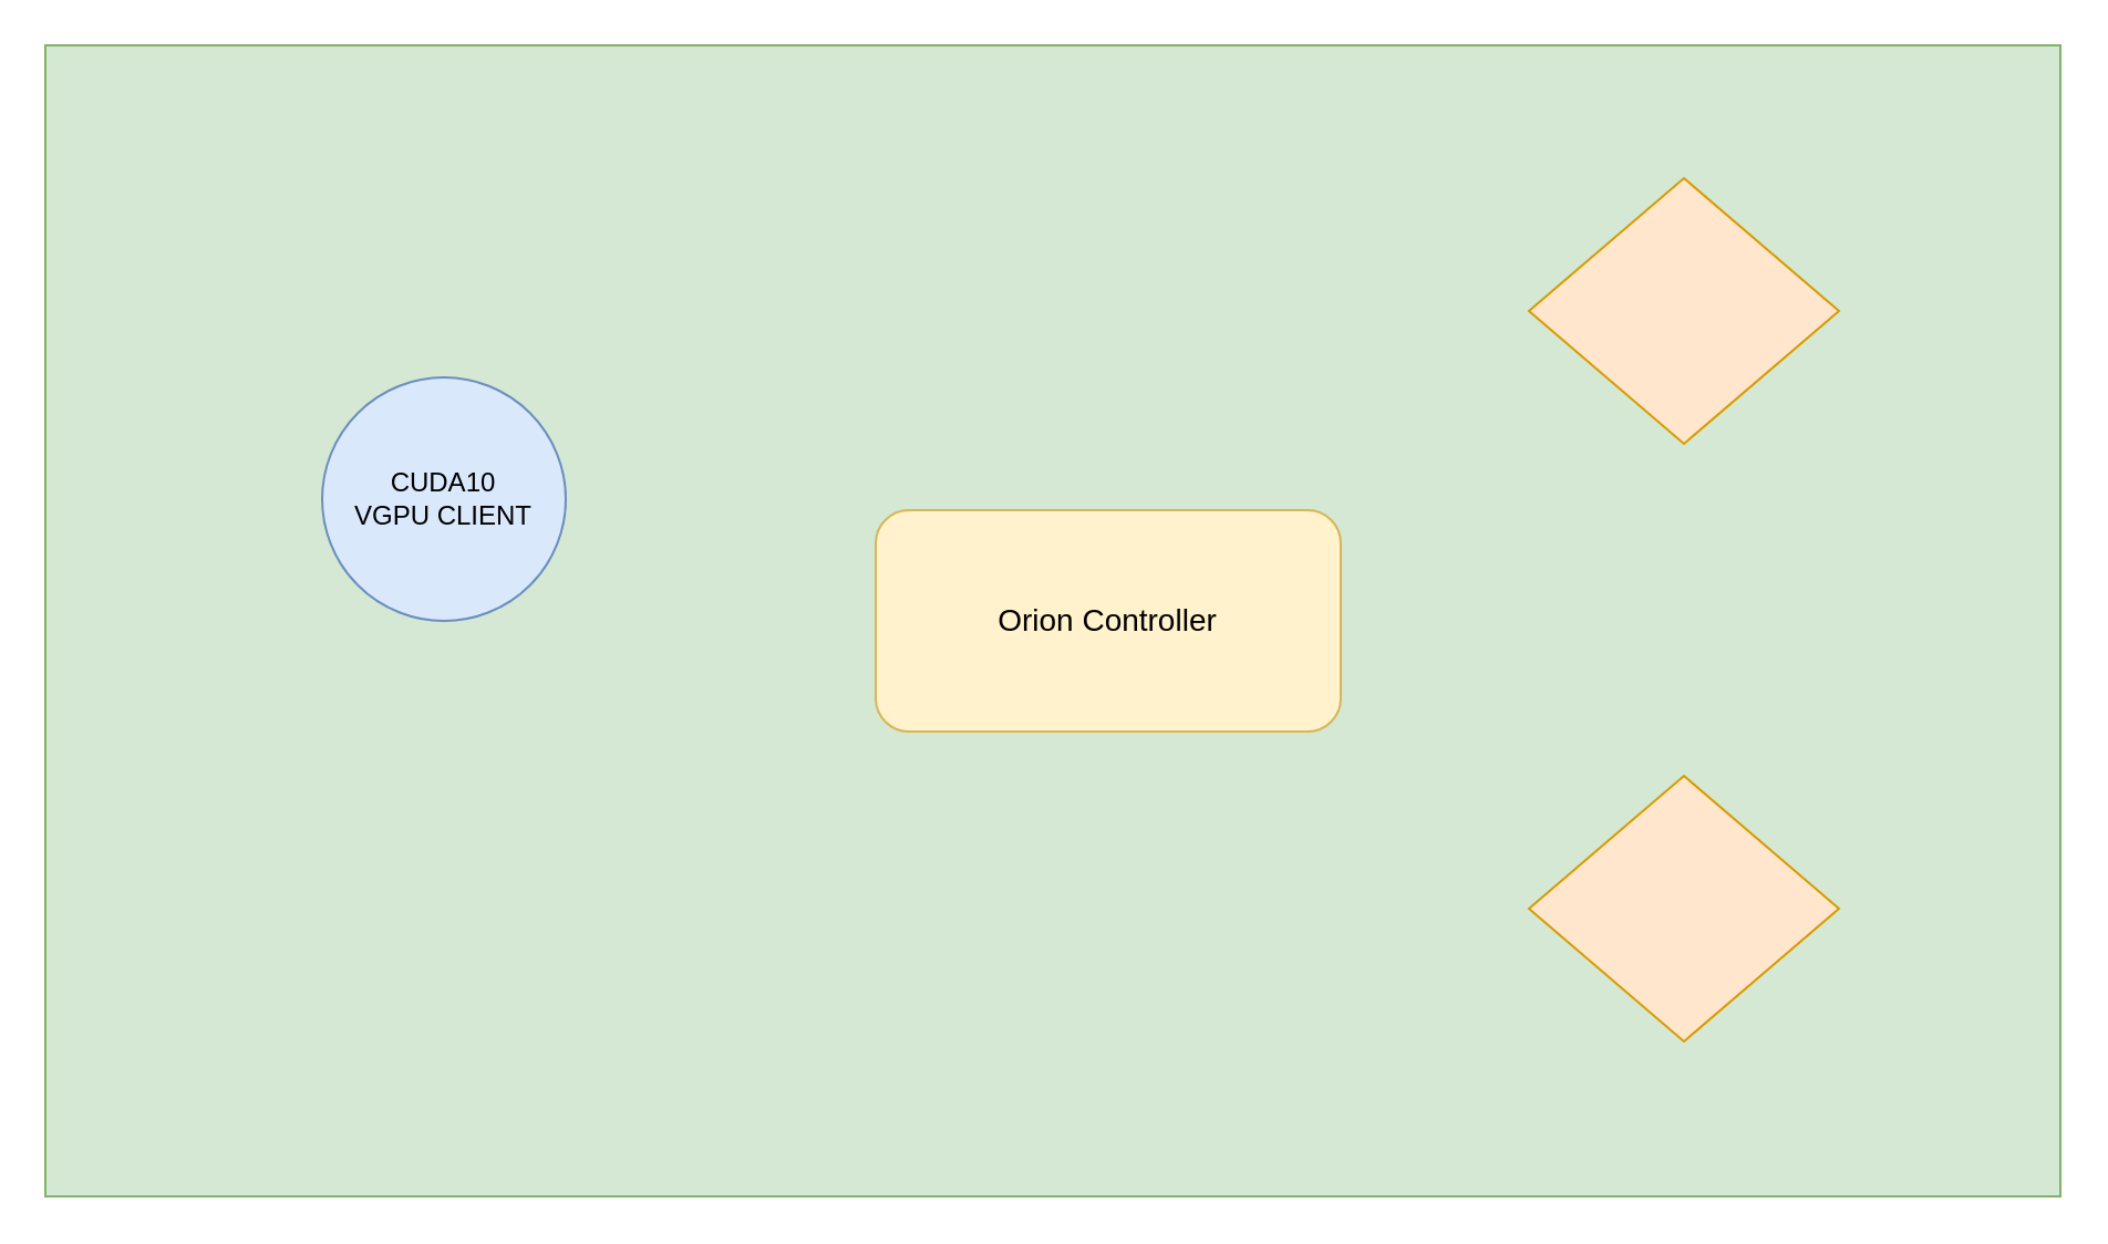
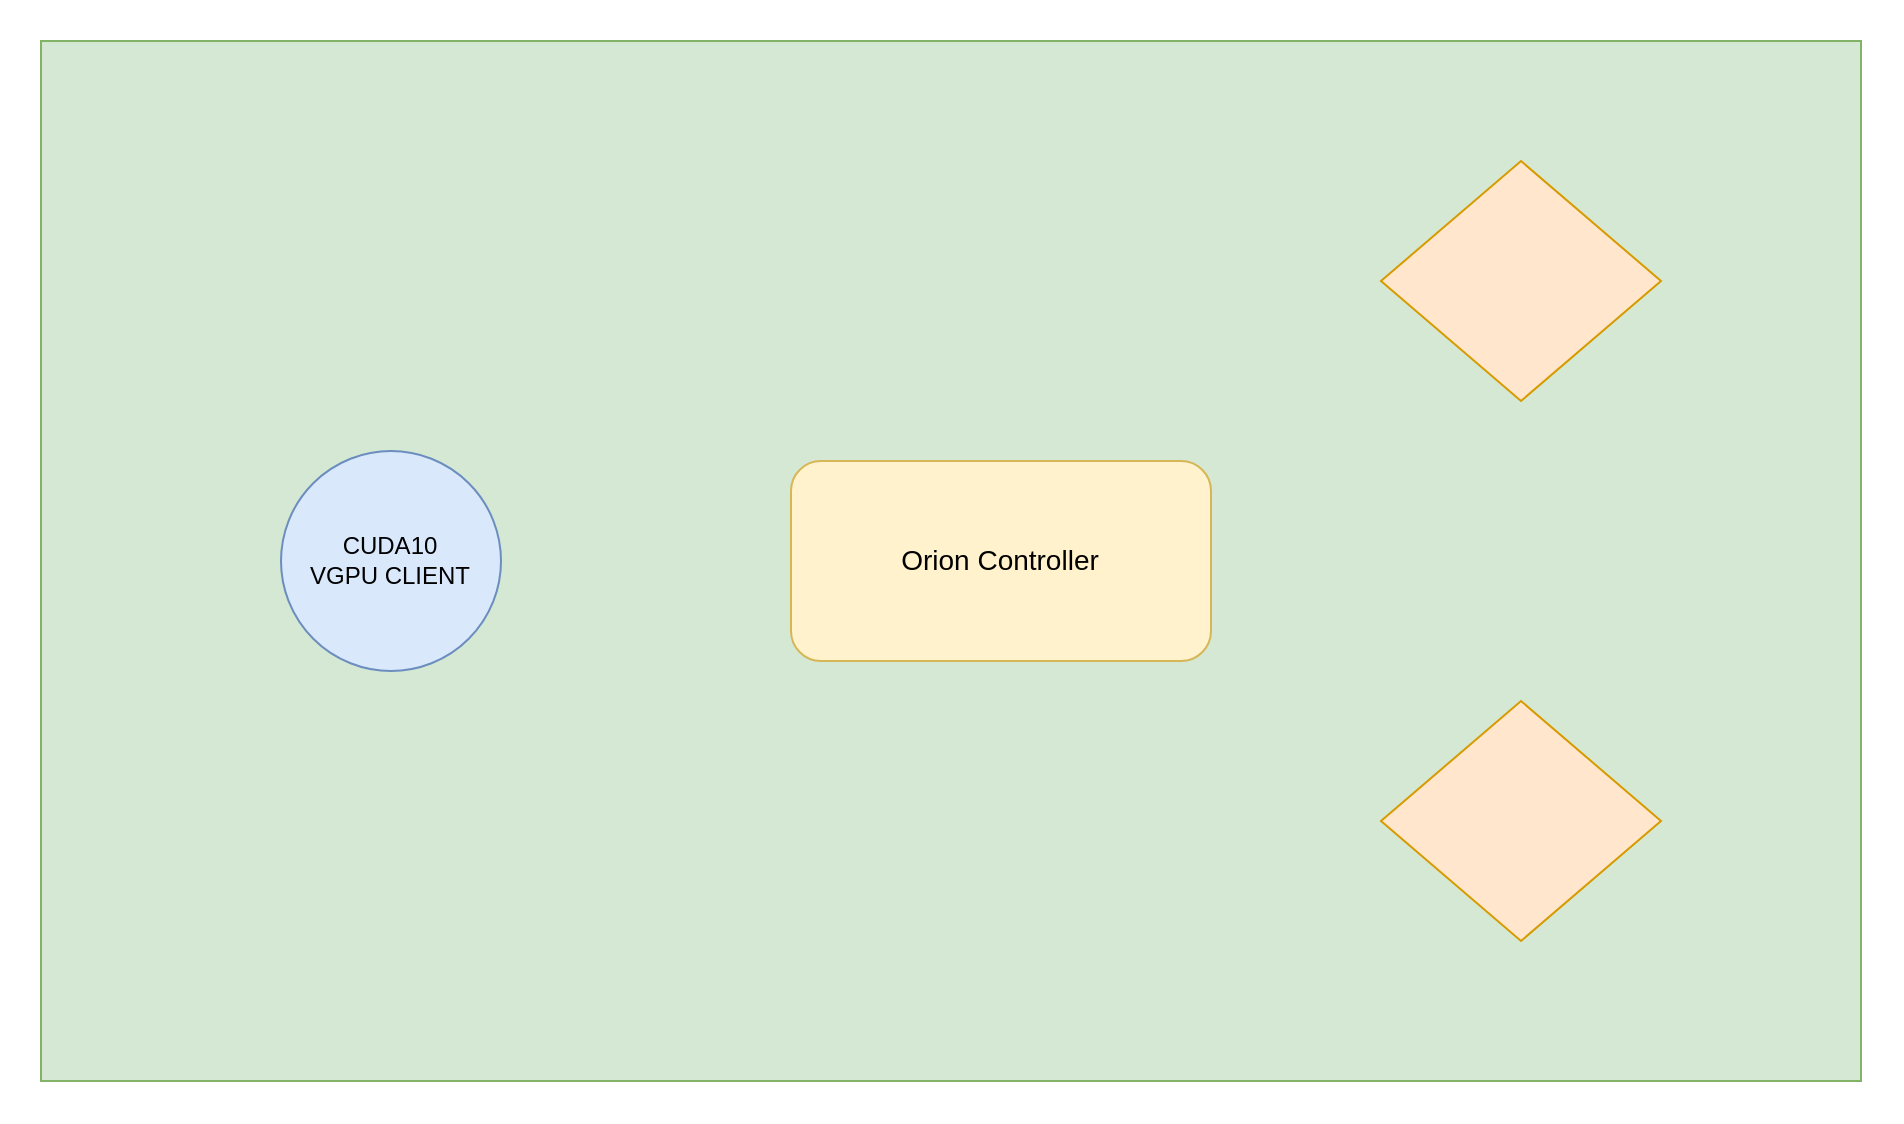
  <mxCell id="0" />
  <mxCell id="1" parent="0" />
  <mxCell id="2" value="" style="rounded=0;whiteSpace=wrap;html=1;fillColor=#d5e8d4;strokeColor=#82b366;" vertex="1" parent="1"><mxGeometry x="20" y="20" width="910" height="520" as="geometry" /></mxCell>
  <mxCell id="3" value="&lt;font style=&quot;font-size: 14px;&quot;&gt;Orion Controller&lt;/font&gt;" style="rounded=1;whiteSpace=wrap;html=1;fillColor=#fff2cc;strokeColor=#d6b656;" vertex="1" parent="1"><mxGeometry x="395" y="230" width="210" height="100" as="geometry" /></mxCell>
- <mxCell id="4" value="CUDA10&lt;br&gt;VGPU CLIENT" style="ellipse;whiteSpace=wrap;html=1;aspect=fixed;fillColor=#dae8fc;strokeColor=#6c8ebf;" vertex="1" parent="1"><mxGeometry x="145" y="170" width="110" height="110" as="geometry" /></mxCell>
+ <mxCell id="4" value="CUDA10&lt;br&gt;VGPU CLIENT" style="ellipse;whiteSpace=wrap;html=1;aspect=fixed;fillColor=#dae8fc;strokeColor=#6c8ebf;" vertex="1" parent="1"><mxGeometry x="140" y="225" width="110" height="110" as="geometry" /></mxCell>
  <mxCell id="5" value="" style="rhombus;whiteSpace=wrap;html=1;fontSize=14;fillColor=#ffe6cc;strokeColor=#d79b00;" vertex="1" parent="1"><mxGeometry x="690" y="80" width="140" height="120" as="geometry" /></mxCell>
  <mxCell id="6" value="" style="rhombus;whiteSpace=wrap;html=1;fontSize=14;fillColor=#ffe6cc;strokeColor=#d79b00;" vertex="1" parent="1"><mxGeometry x="690" y="350" width="140" height="120" as="geometry" /></mxCell>
